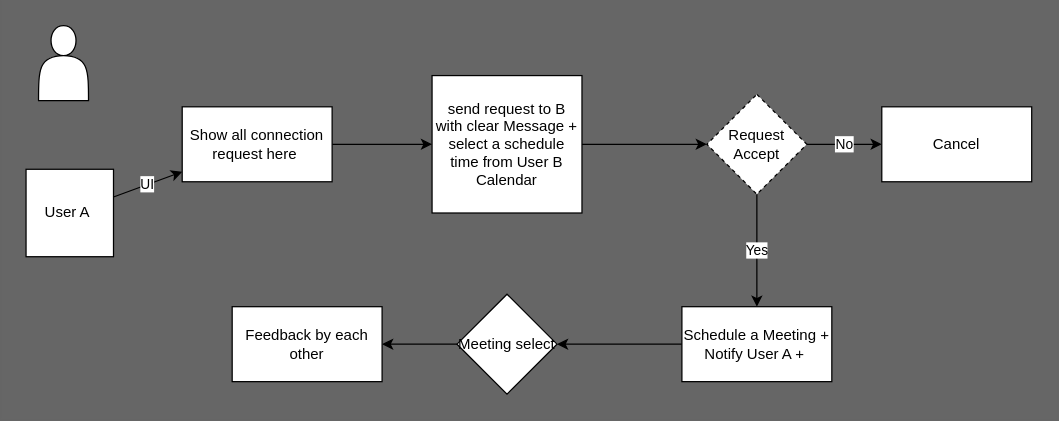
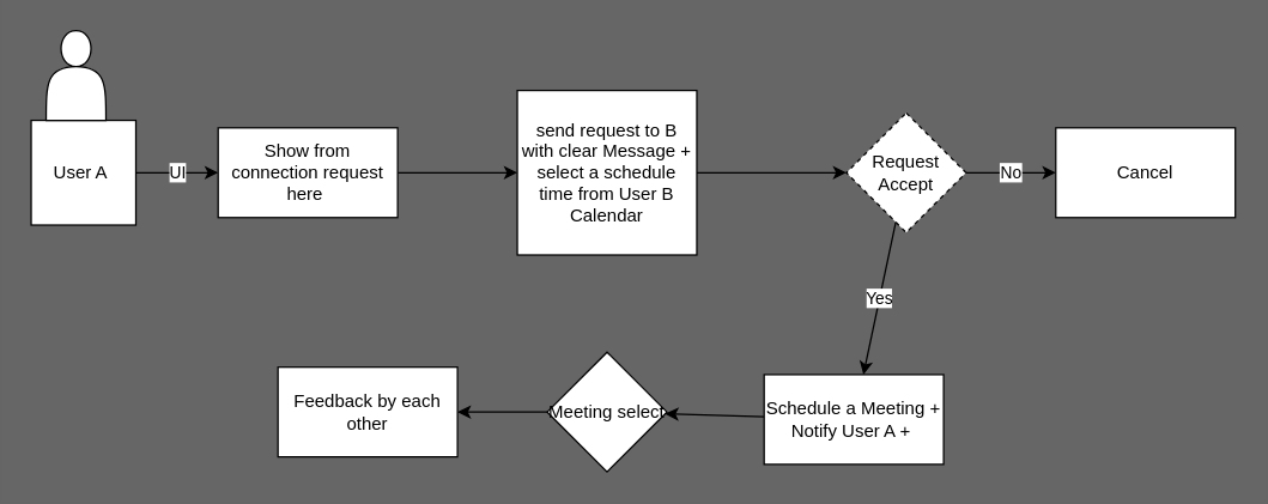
  <mxCell id="0" />
  <mxCell id="1" parent="0" />
  <mxCell id="2" value="UI" style="edgeStyle=none;html=1;" edge="1" parent="1" source="3" target="5"><mxGeometry relative="1" as="geometry" /></mxCell>
- <mxCell id="3" value="User A&amp;nbsp;" style="whiteSpace=wrap;html=1;aspect=fixed;" vertex="1" parent="1"><mxGeometry x="20" y="135" width="70" height="70" as="geometry" /></mxCell>
+ <mxCell id="3" value="User A&amp;nbsp;" style="whiteSpace=wrap;html=1;aspect=fixed;" vertex="1" parent="1"><mxGeometry x="20" y="80" width="70" height="70" as="geometry" /></mxCell>
  <mxCell id="4" value="" style="edgeStyle=none;html=1;" edge="1" parent="1" source="5" target="7"><mxGeometry relative="1" as="geometry" /></mxCell>
- <mxCell id="5" value="Show all connection request here&amp;nbsp;" style="whiteSpace=wrap;html=1;" vertex="1" parent="1"><mxGeometry x="145" y="85" width="120" height="60" as="geometry" /></mxCell>
+ <mxCell id="5" value="Show from connection request here&amp;nbsp;" style="whiteSpace=wrap;html=1;" vertex="1" parent="1"><mxGeometry x="145" y="85" width="120" height="60" as="geometry" /></mxCell>
  <mxCell id="6" value="" style="edgeStyle=none;html=1;" edge="1" parent="1" source="7" target="10"><mxGeometry relative="1" as="geometry" /></mxCell>
  <mxCell id="7" value="send request to B with clear Message + select a schedule time from User B Calendar" style="whiteSpace=wrap;html=1;" vertex="1" parent="1"><mxGeometry x="345" y="60" width="120" height="110" as="geometry" /></mxCell>
  <mxCell id="8" value="Yes" style="edgeStyle=none;html=1;" edge="1" parent="1" source="10" target="12"><mxGeometry relative="1" as="geometry" /></mxCell>
  <mxCell id="9" value="No" style="edgeStyle=none;html=1;" edge="1" parent="1" source="10" target="13"><mxGeometry relative="1" as="geometry" /></mxCell>
  <mxCell id="10" value="Request Accept" style="rhombus;whiteSpace=wrap;html=1;dashed=1;" vertex="1" parent="1"><mxGeometry x="565" y="75" width="80" height="80" as="geometry" /></mxCell>
  <mxCell id="11" value="" style="edgeStyle=none;html=1;" edge="1" parent="1" source="12" target="15"><mxGeometry relative="1" as="geometry" /></mxCell>
- <mxCell id="12" value="Schedule a Meeting + Notify User A +&amp;nbsp;" style="whiteSpace=wrap;html=1;" vertex="1" parent="1"><mxGeometry x="545" y="245" width="120" height="60" as="geometry" /></mxCell>
+ <mxCell id="12" value="Schedule a Meeting + Notify User A +&amp;nbsp;" style="whiteSpace=wrap;html=1;" vertex="1" parent="1"><mxGeometry x="510" y="250" width="120" height="60" as="geometry" /></mxCell>
  <mxCell id="13" value="Cancel" style="whiteSpace=wrap;html=1;" vertex="1" parent="1"><mxGeometry x="705" y="85" width="120" height="60" as="geometry" /></mxCell>
  <mxCell id="14" value="" style="edgeStyle=none;html=1;" edge="1" parent="1" source="15" target="16"><mxGeometry relative="1" as="geometry" /></mxCell>
  <mxCell id="15" value="Meeting select" style="rhombus;whiteSpace=wrap;html=1;" vertex="1" parent="1"><mxGeometry x="365" y="235" width="80" height="80" as="geometry" /></mxCell>
  <mxCell id="16" value="Feedback by each other" style="whiteSpace=wrap;html=1;" vertex="1" parent="1"><mxGeometry x="185" y="245" width="120" height="60" as="geometry" /></mxCell>
  <mxCell id="17" value="" style="shape=actor;whiteSpace=wrap;html=1;" vertex="1" parent="1"><mxGeometry x="30" y="20" width="40" height="60" as="geometry" /></mxCell>
